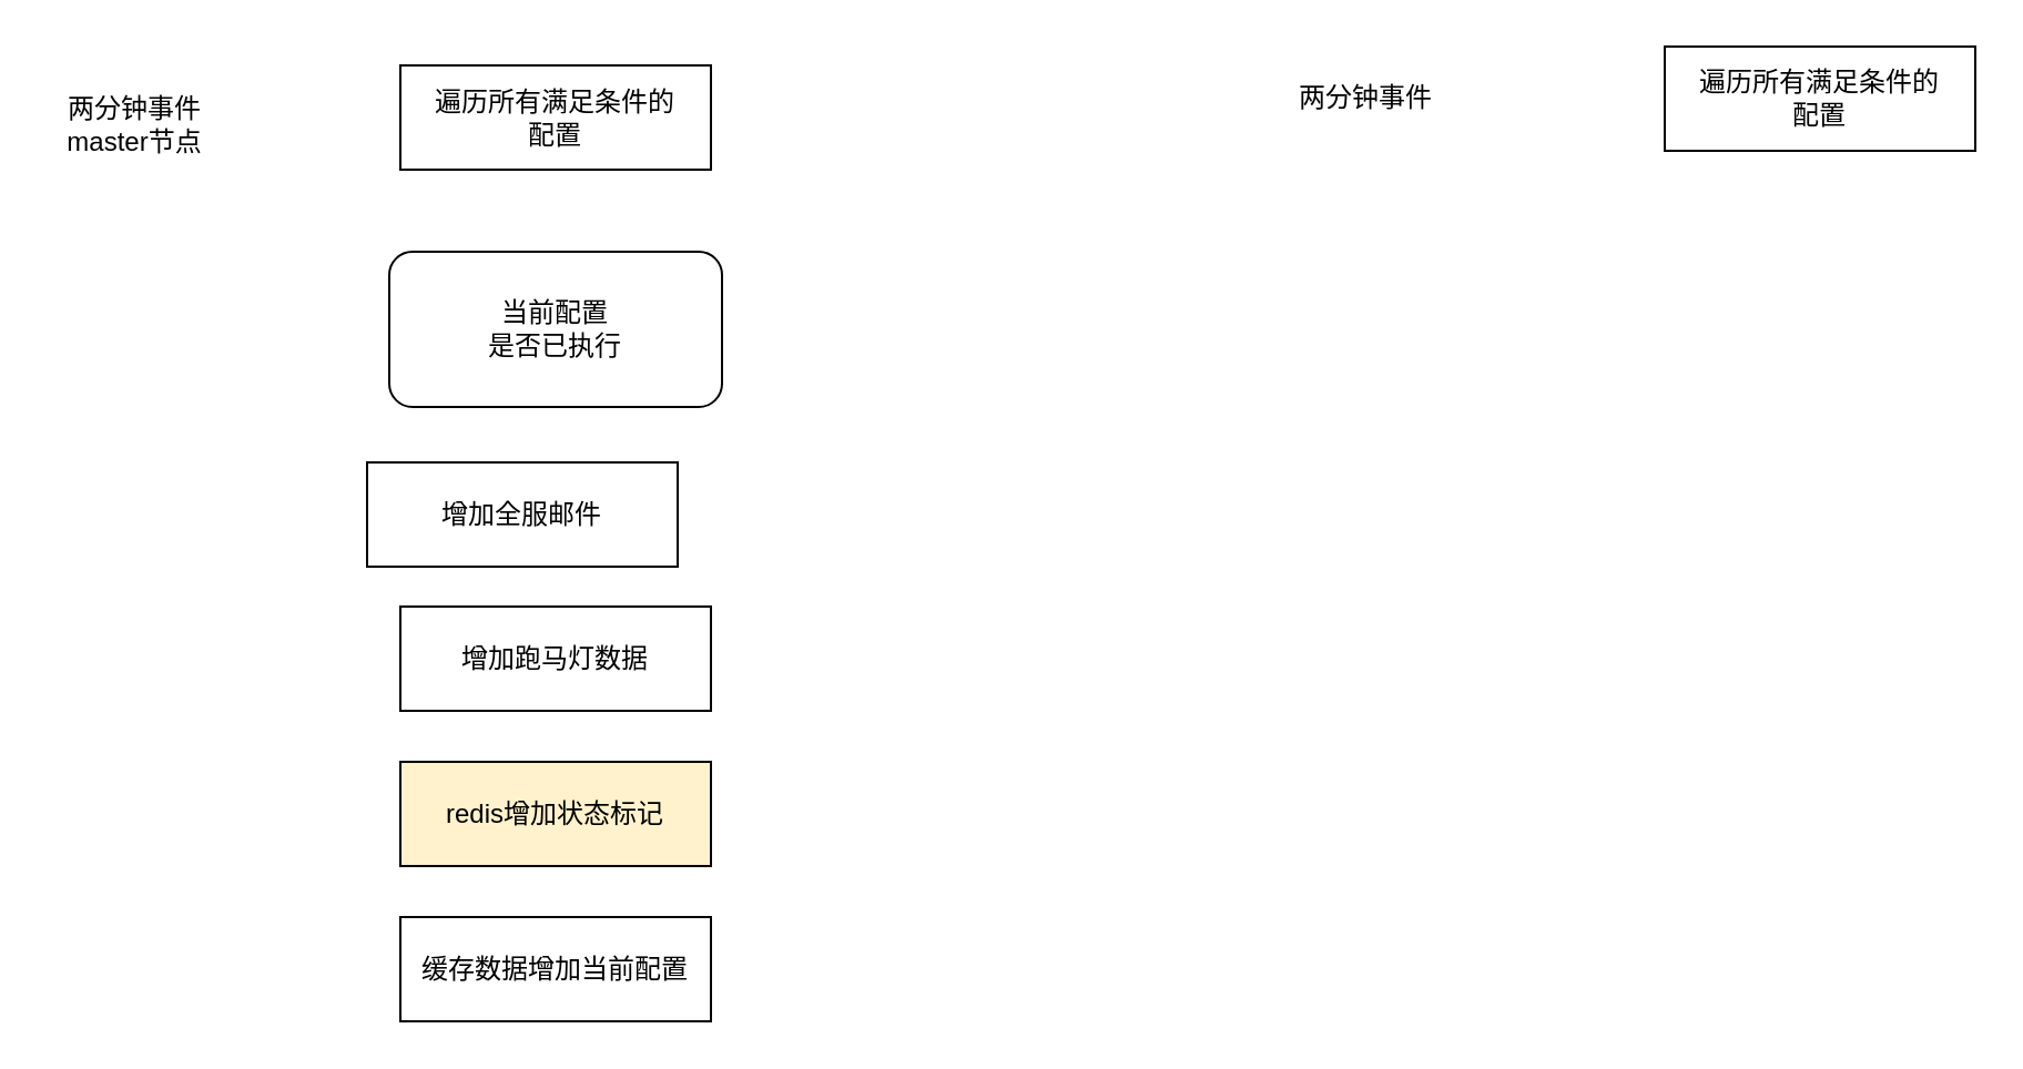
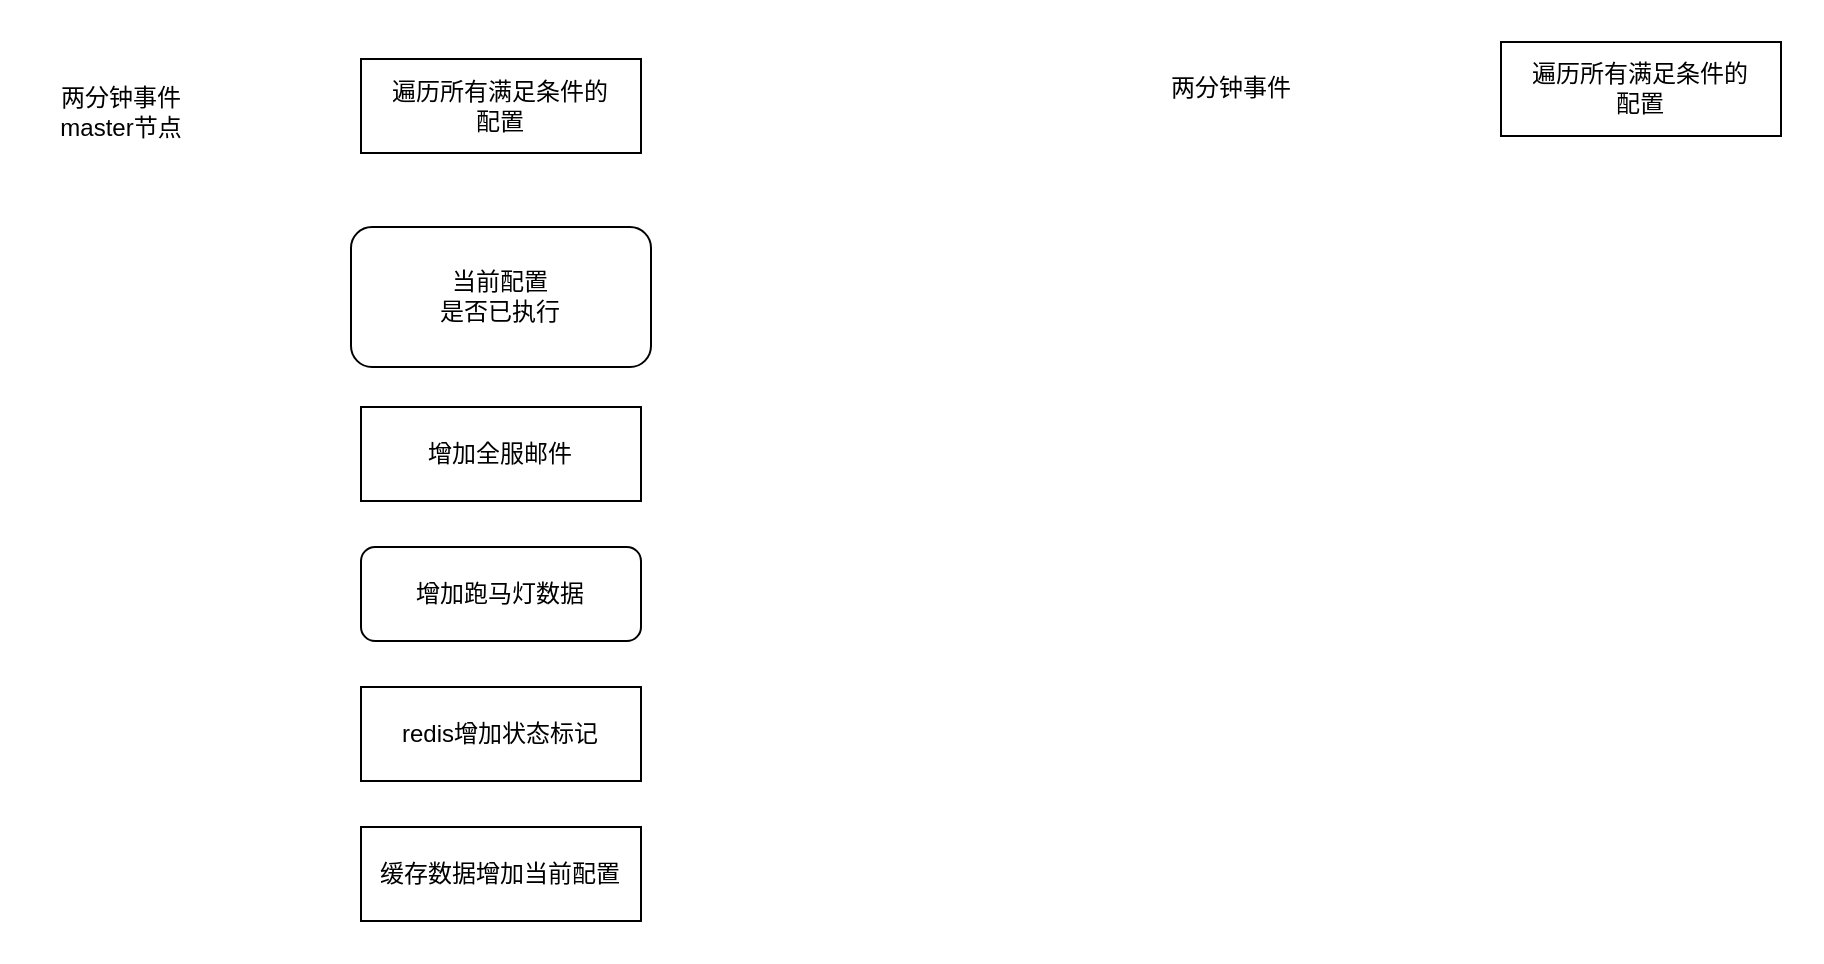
  <mxCell id="0" />
  <mxCell id="1" parent="0" />
  <mxCell id="2" value="遍历所有满足条件的&lt;div&gt;配置&lt;/div&gt;" style="rounded=0;whiteSpace=wrap;html=1;" vertex="1" parent="1"><mxGeometry x="180" y="29" width="140" height="47" as="geometry" /></mxCell>
  <mxCell id="3" value="两分钟事件&lt;div&gt;master节点&lt;/div&gt;" style="text;html=1;align=center;verticalAlign=middle;resizable=0;points=[];autosize=1;strokeColor=none;fillColor=none;" vertex="1" parent="1"><mxGeometry x="20" y="36" width="80" height="40" as="geometry" /></mxCell>
  <mxCell id="4" value="当前配置&lt;div&gt;是否已执行&lt;/div&gt;" style="whiteSpace=wrap;html=1;rounded=1;" vertex="1" parent="1"><mxGeometry x="175" y="113" width="150" height="70" as="geometry" /></mxCell>
- <mxCell id="5" value="增加全服邮件" style="rounded=0;whiteSpace=wrap;html=1;" vertex="1" parent="1"><mxGeometry x="165" y="208" width="140" height="47" as="geometry" /></mxCell>
- <mxCell id="6" value="增加跑马灯数据" style="rounded=0;whiteSpace=wrap;html=1;" vertex="1" parent="1"><mxGeometry x="180" y="273" width="140" height="47" as="geometry" /></mxCell>
- <mxCell id="7" value="redis增加状态标记" style="rounded=0;whiteSpace=wrap;html=1;fillColor=#fff2cc;" vertex="1" parent="1"><mxGeometry x="180" y="343" width="140" height="47" as="geometry" /></mxCell>
+ <mxCell id="5" value="增加全服邮件" style="rounded=0;whiteSpace=wrap;html=1;" vertex="1" parent="1"><mxGeometry x="180" y="203" width="140" height="47" as="geometry" /></mxCell>
+ <mxCell id="6" value="增加跑马灯数据" style="whiteSpace=wrap;html=1;rounded=1;" vertex="1" parent="1"><mxGeometry x="180" y="273" width="140" height="47" as="geometry" /></mxCell>
+ <mxCell id="7" value="redis增加状态标记" style="rounded=0;whiteSpace=wrap;html=1;" vertex="1" parent="1"><mxGeometry x="180" y="343" width="140" height="47" as="geometry" /></mxCell>
  <mxCell id="8" value="缓存数据增加当前配置" style="rounded=0;whiteSpace=wrap;html=1;" vertex="1" parent="1"><mxGeometry x="180" y="413" width="140" height="47" as="geometry" /></mxCell>
  <mxCell id="9" value="两分钟事件" style="text;html=1;align=center;verticalAlign=middle;resizable=0;points=[];autosize=1;strokeColor=none;fillColor=none;" vertex="1" parent="1"><mxGeometry x="580" y="29" width="70" height="30" as="geometry" /></mxCell>
  <mxCell id="10" value="遍历所有满足条件的&lt;div&gt;配置&lt;/div&gt;" style="rounded=0;whiteSpace=wrap;html=1;" vertex="1" parent="1"><mxGeometry x="750" y="20.5" width="140" height="47" as="geometry" /></mxCell>
